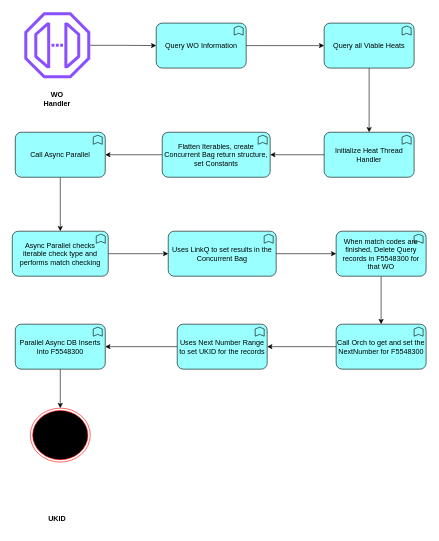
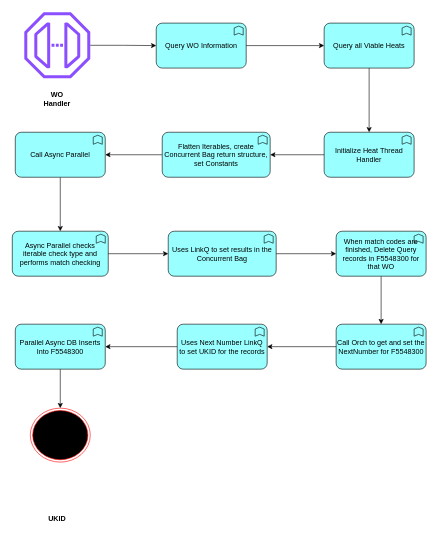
  <mxCell id="0" />
  <mxCell id="1" parent="0" />
  <mxCell id="2" value="" style="sketch=0;outlineConnect=0;fontColor=#232F3E;gradientColor=none;fillColor=#8C4FFF;strokeColor=none;dashed=0;verticalLabelPosition=bottom;verticalAlign=top;align=center;html=1;fontSize=12;fontStyle=0;aspect=fixed;pointerEvents=1;shape=mxgraph.aws4.endpoint;" vertex="1" parent="1"><mxGeometry x="40" y="20" width="110" height="110" as="geometry" /></mxCell>
  <mxCell id="3" value="&lt;b&gt;WO Handler&lt;/b&gt;" style="text;html=1;strokeColor=none;fillColor=none;align=center;verticalAlign=middle;whiteSpace=wrap;rounded=0;" vertex="1" parent="1"><mxGeometry x="65" y="150" width="60" height="30" as="geometry" /></mxCell>
  <mxCell id="4" value="Query WO Information" style="html=1;outlineConnect=0;whiteSpace=wrap;fillColor=#99ffff;shape=mxgraph.archimate3.application;appType=func;archiType=rounded;" vertex="1" parent="1"><mxGeometry x="260" y="38" width="150" height="75" as="geometry" /></mxCell>
  <mxCell id="5" style="edgeStyle=orthogonalEdgeStyle;rounded=0;orthogonalLoop=1;jettySize=auto;html=1;entryX=0;entryY=0.5;entryDx=0;entryDy=0;entryPerimeter=0;" edge="1" parent="1" source="2" target="4"><mxGeometry relative="1" as="geometry" /></mxCell>
  <mxCell id="6" value="Query all Viable Heats" style="html=1;outlineConnect=0;whiteSpace=wrap;fillColor=#99ffff;shape=mxgraph.archimate3.application;appType=func;archiType=rounded;" vertex="1" parent="1"><mxGeometry x="540" y="38" width="150" height="75" as="geometry" /></mxCell>
  <mxCell id="7" style="edgeStyle=orthogonalEdgeStyle;rounded=0;orthogonalLoop=1;jettySize=auto;html=1;entryX=0;entryY=0.5;entryDx=0;entryDy=0;entryPerimeter=0;" edge="1" parent="1" source="4" target="6"><mxGeometry relative="1" as="geometry" /></mxCell>
  <mxCell id="8" value="Initialize Heat Thread Handler" style="html=1;outlineConnect=0;whiteSpace=wrap;fillColor=#99ffff;shape=mxgraph.archimate3.application;appType=func;archiType=rounded;" vertex="1" parent="1"><mxGeometry x="540" y="220" width="150" height="75" as="geometry" /></mxCell>
  <mxCell id="9" style="edgeStyle=orthogonalEdgeStyle;rounded=0;orthogonalLoop=1;jettySize=auto;html=1;entryX=0.5;entryY=0;entryDx=0;entryDy=0;entryPerimeter=0;" edge="1" parent="1" source="6" target="8"><mxGeometry relative="1" as="geometry" /></mxCell>
  <mxCell id="10" style="edgeStyle=orthogonalEdgeStyle;rounded=0;orthogonalLoop=1;jettySize=auto;html=1;" edge="1" parent="1" source="11" target="14"><mxGeometry relative="1" as="geometry" /></mxCell>
  <mxCell id="11" value="Flatten Iterables, create Concurrent Bag return structure,&lt;br&gt;set Constants" style="html=1;outlineConnect=0;whiteSpace=wrap;fillColor=#99ffff;shape=mxgraph.archimate3.application;appType=func;archiType=rounded;" vertex="1" parent="1"><mxGeometry x="270" y="220" width="180" height="75" as="geometry" /></mxCell>
  <mxCell id="12" style="edgeStyle=orthogonalEdgeStyle;rounded=0;orthogonalLoop=1;jettySize=auto;html=1;entryX=1;entryY=0.5;entryDx=0;entryDy=0;entryPerimeter=0;" edge="1" parent="1" source="8" target="11"><mxGeometry relative="1" as="geometry" /></mxCell>
  <mxCell id="13" style="edgeStyle=orthogonalEdgeStyle;rounded=0;orthogonalLoop=1;jettySize=auto;html=1;" edge="1" parent="1" source="14" target="15"><mxGeometry relative="1" as="geometry" /></mxCell>
  <mxCell id="14" value="Call Async Parallel" style="html=1;outlineConnect=0;whiteSpace=wrap;fillColor=#99ffff;shape=mxgraph.archimate3.application;appType=func;archiType=rounded;" vertex="1" parent="1"><mxGeometry x="25" y="220" width="150" height="75" as="geometry" /></mxCell>
  <mxCell id="15" value="Async Parallel checks iterable check type and performs match checking" style="html=1;outlineConnect=0;whiteSpace=wrap;fillColor=#99ffff;shape=mxgraph.archimate3.application;appType=func;archiType=rounded;" vertex="1" parent="1"><mxGeometry x="20" y="385" width="160" height="75" as="geometry" /></mxCell>
  <mxCell id="16" value="Uses LinkQ to set results in the Concurrent Bag" style="html=1;outlineConnect=0;whiteSpace=wrap;fillColor=#99ffff;shape=mxgraph.archimate3.application;appType=func;archiType=rounded;" vertex="1" parent="1"><mxGeometry x="280" y="385" width="180" height="75" as="geometry" /></mxCell>
  <mxCell id="17" style="edgeStyle=orthogonalEdgeStyle;rounded=0;orthogonalLoop=1;jettySize=auto;html=1;entryX=0;entryY=0.5;entryDx=0;entryDy=0;entryPerimeter=0;" edge="1" parent="1" source="15" target="16"><mxGeometry relative="1" as="geometry" /></mxCell>
  <mxCell id="18" style="edgeStyle=orthogonalEdgeStyle;rounded=0;orthogonalLoop=1;jettySize=auto;html=1;" edge="1" parent="1" source="19" target="21"><mxGeometry relative="1" as="geometry" /></mxCell>
  <mxCell id="19" value="When match codes are finished, Delete Query records in F5548300 for that WO" style="html=1;outlineConnect=0;whiteSpace=wrap;fillColor=#99ffff;shape=mxgraph.archimate3.application;appType=func;archiType=rounded;" vertex="1" parent="1"><mxGeometry x="560" y="385" width="150" height="75" as="geometry" /></mxCell>
  <mxCell id="20" style="edgeStyle=orthogonalEdgeStyle;rounded=0;orthogonalLoop=1;jettySize=auto;html=1;entryX=0;entryY=0.5;entryDx=0;entryDy=0;entryPerimeter=0;" edge="1" parent="1" source="16" target="19"><mxGeometry relative="1" as="geometry" /></mxCell>
  <mxCell id="21" value="Call Orch to get and set the NextNumber for F5548300" style="html=1;outlineConnect=0;whiteSpace=wrap;fillColor=#99ffff;shape=mxgraph.archimate3.application;appType=func;archiType=rounded;" vertex="1" parent="1"><mxGeometry x="560" y="540" width="150" height="75" as="geometry" /></mxCell>
  <mxCell id="22" style="edgeStyle=orthogonalEdgeStyle;rounded=0;orthogonalLoop=1;jettySize=auto;html=1;" edge="1" parent="1" source="23" target="26"><mxGeometry relative="1" as="geometry" /></mxCell>
- <mxCell id="23" value="Uses Next Number Range to set UKID for the records" style="html=1;outlineConnect=0;whiteSpace=wrap;fillColor=#99ffff;shape=mxgraph.archimate3.application;appType=func;archiType=rounded;" vertex="1" parent="1"><mxGeometry x="295" y="540" width="150" height="75" as="geometry" /></mxCell>
+ <mxCell id="23" value="Uses Next Number LinkQ to set UKID for the records" style="html=1;outlineConnect=0;whiteSpace=wrap;fillColor=#99ffff;shape=mxgraph.archimate3.application;appType=func;archiType=rounded;" vertex="1" parent="1"><mxGeometry x="295" y="540" width="150" height="75" as="geometry" /></mxCell>
  <mxCell id="24" style="edgeStyle=orthogonalEdgeStyle;rounded=0;orthogonalLoop=1;jettySize=auto;html=1;entryX=1;entryY=0.5;entryDx=0;entryDy=0;entryPerimeter=0;" edge="1" parent="1" source="21" target="23"><mxGeometry relative="1" as="geometry" /></mxCell>
  <mxCell id="25" style="edgeStyle=orthogonalEdgeStyle;rounded=0;orthogonalLoop=1;jettySize=auto;html=1;entryX=0.5;entryY=0;entryDx=0;entryDy=0;" edge="1" parent="1" source="26" target="27"><mxGeometry relative="1" as="geometry" /></mxCell>
  <mxCell id="26" value="Parallel Async DB Inserts&lt;br&gt;Into F5548300" style="html=1;outlineConnect=0;whiteSpace=wrap;fillColor=#99ffff;shape=mxgraph.archimate3.application;appType=func;archiType=rounded;" vertex="1" parent="1"><mxGeometry x="25" y="540" width="150" height="75" as="geometry" /></mxCell>
  <mxCell id="27" value="" style="ellipse;html=1;shape=endState;fillColor=#000000;strokeColor=#ff0000;" vertex="1" parent="1"><mxGeometry x="50" y="680" width="100" height="90" as="geometry" /></mxCell>
  <mxCell id="28" value="&lt;b&gt;UKID&lt;/b&gt;" style="text;html=1;strokeColor=none;fillColor=none;align=center;verticalAlign=middle;whiteSpace=wrap;rounded=0;" vertex="1" parent="1"><mxGeometry x="65" y="850" width="60" height="30" as="geometry" /></mxCell>
